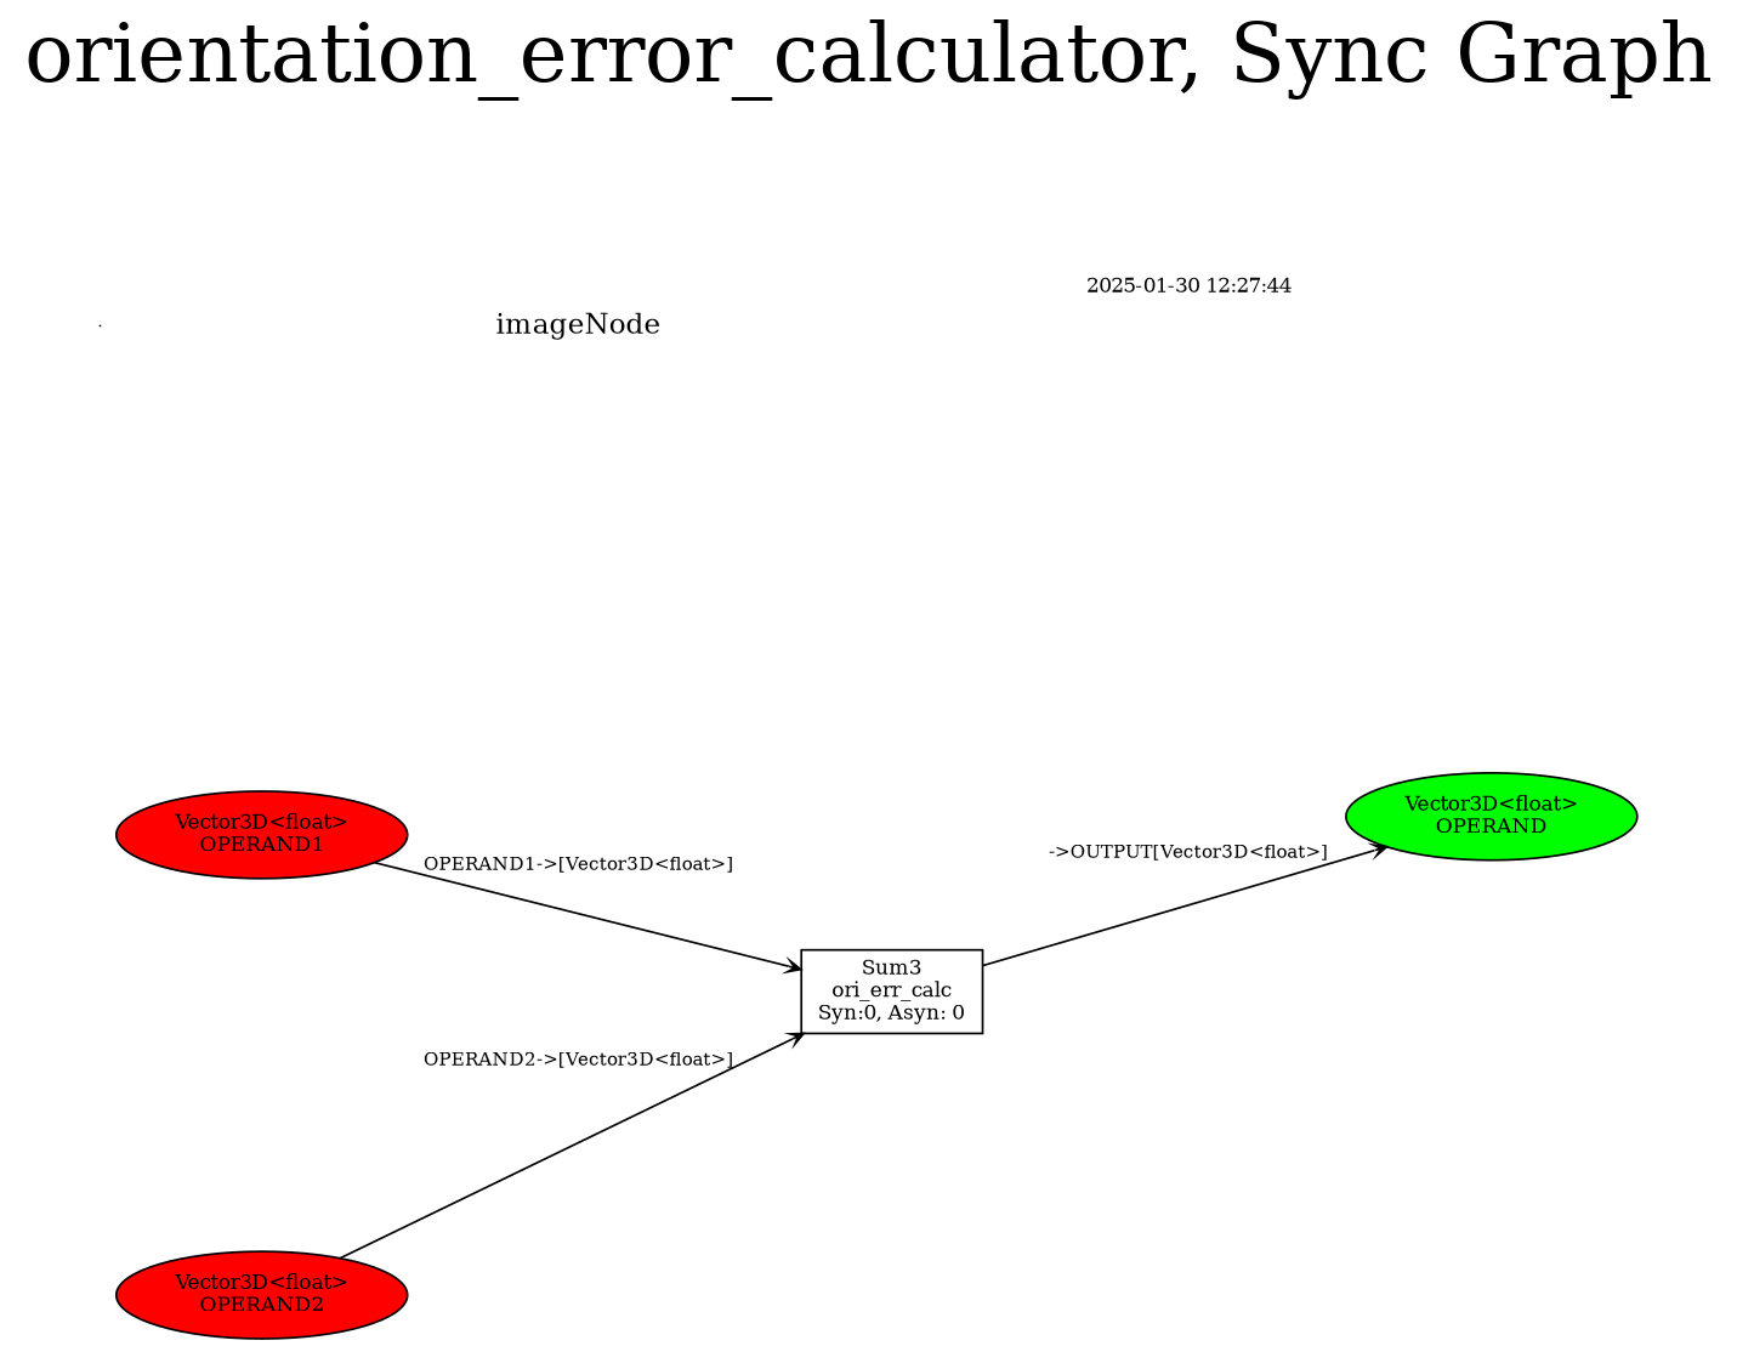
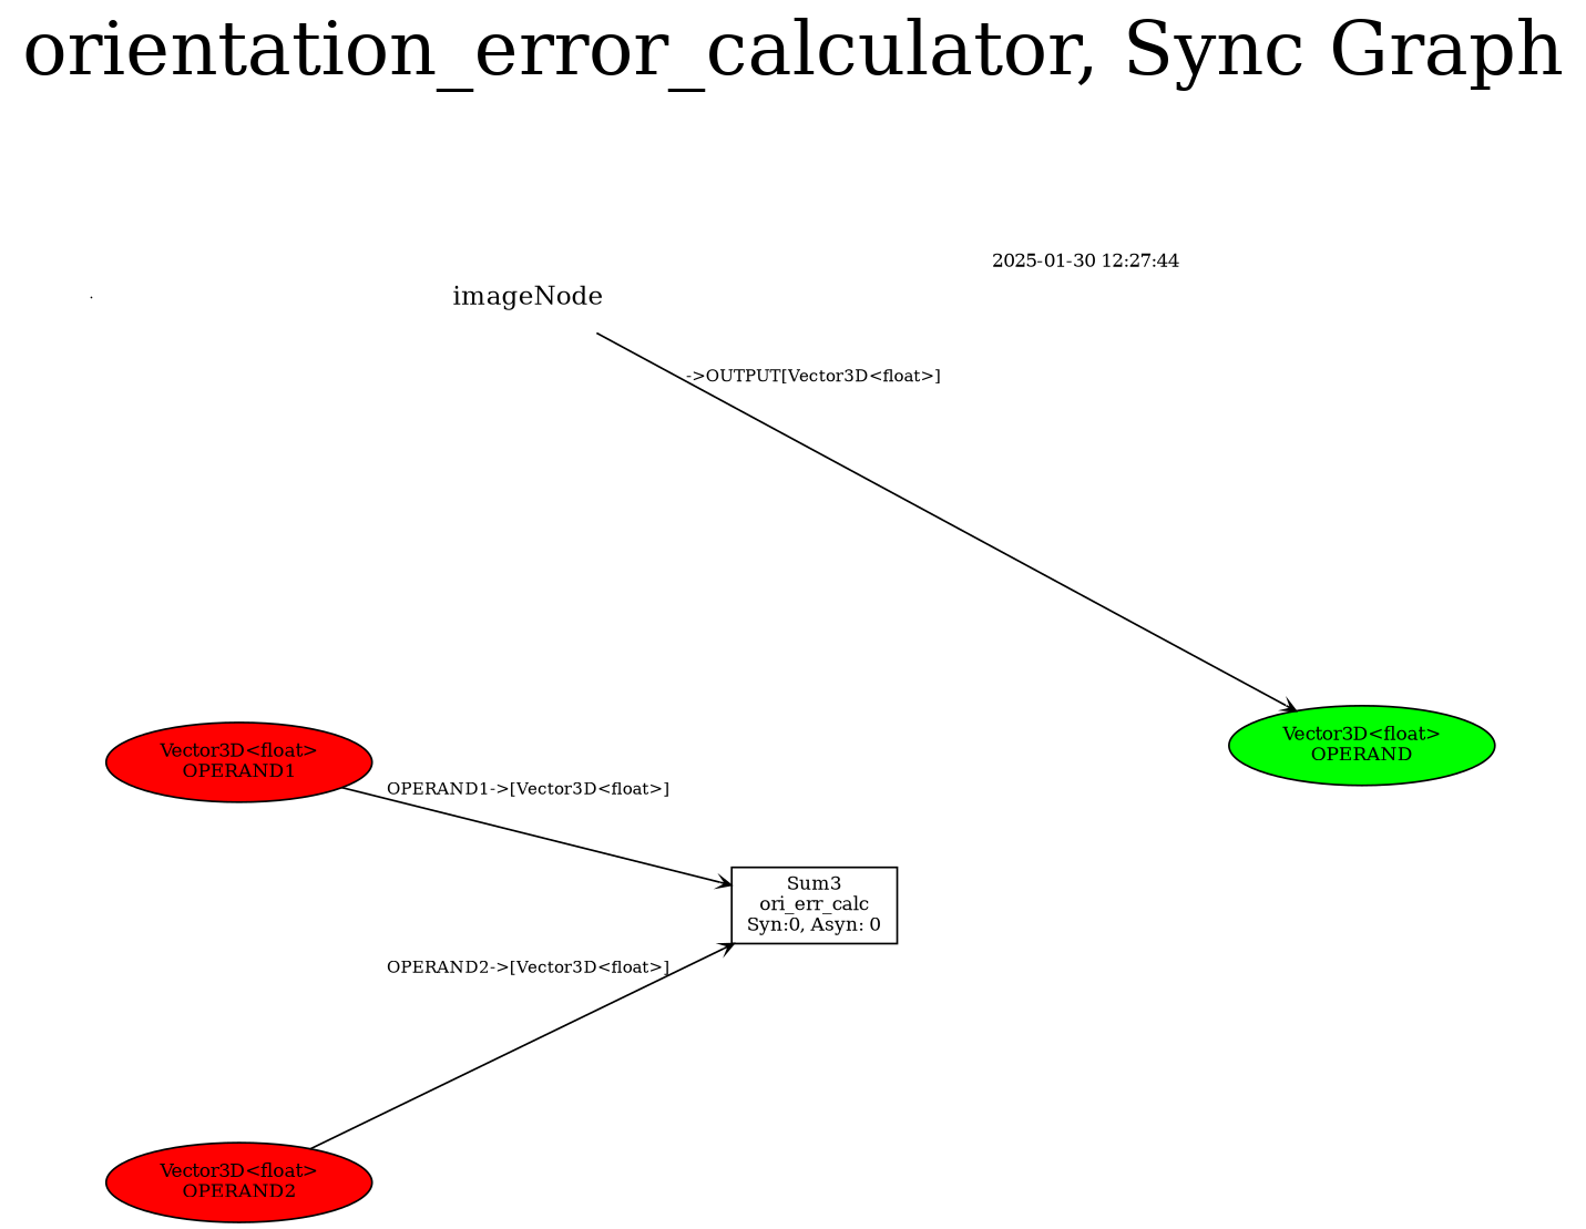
  digraph {
    fontsize=40
    label="orientation_error_calculator, Sync Graph"
    labelloc=t
    nodesep=1.5
    rankdir=LR
    ranksep=0.15
    node [shape=ellipse fontsize=10]
    edge [style=solid arrowhead=vee arrowsize=0.6 fontsize=9 weight=1.2]
    invisNode [height=0 shape=point width=0 fontsize=""]
    imageNode [fixedsize=true height=1.0 shape=none width=1.0 fontsize=""]
    n3 [height=0 label="2025-01-30 12:27:44" shape=plaintext width=0]
    n4 [fillcolor=red height=0 label="Vector3D<float>\nOPERAND1" style=filled width=0]
    n5 [height=0 label="Sum3\nori_err_calc\nSyn:0, Asyn: 0" shape=box width=0]
    n6 [fillcolor=green height=0 label="Vector3D<float>\nOPERAND" style=filled width=0]
    n7 [fillcolor=red height=0 label="Vector3D<float>\nOPERAND2" style=filled width=0]
    subgraph sub_1 {
      rank=source
      invisNode
    }
    subgraph cluster_2 {
      label=""
      style=invis
      imageNode
      n3
    }
    invisNode -> imageNode [style=invis arrowhead="" arrowsize="" fontsize="" weight=""]
    imageNode -> n3 [style=invis arrowhead="" arrowsize="" fontsize="" weight=""]
    n4 -> n5 [label="OPERAND1->[Vector3D<float>]"]
-   n5 -> n6 [label="->OUTPUT[Vector3D<float>]"]
+   imageNode -> n6 [label="->OUTPUT[Vector3D<float>]"]
    n7 -> n5 [label="OPERAND2->[Vector3D<float>]"]
  }
